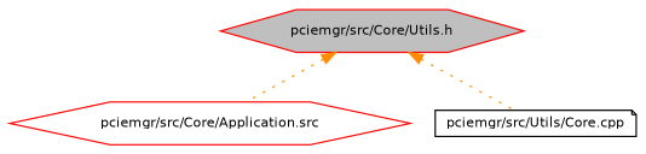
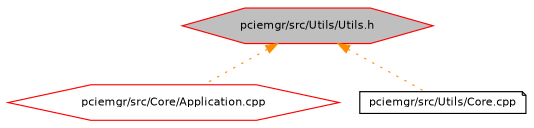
  digraph {
    node [color=red fillcolor=white fontname=Helvetica fontsize=10 shape=hexagon style=filled]
    edge [color=darkorange dir=back fontname=Helvetica fontsize=10 labelfontname=Helvetica labelfontsize=10 style=dotted]
-   n1 [fillcolor=grey75 fontcolor=black height=0.2 label="pciemgr/src/Core/Utils.h" width=0.4]
-   n2 [height=0.2 label="pciemgr/src/Core/Application.src" width=0.4]
+   n1 [fillcolor=grey75 fontcolor=black height=0.2 label="pciemgr/src/Utils/Utils.h" width=0.4]
+   n2 [height=0.2 label="pciemgr/src/Core/Application.cpp" width=0.4]
    n3 [color=black height=0.2 label="pciemgr/src/Utils/Core.cpp" shape=note width=0.4]
    n1 -> n2
    n1 -> n3
  }
